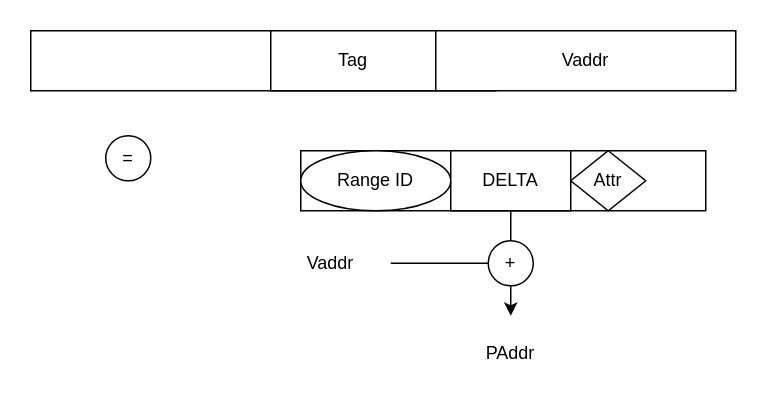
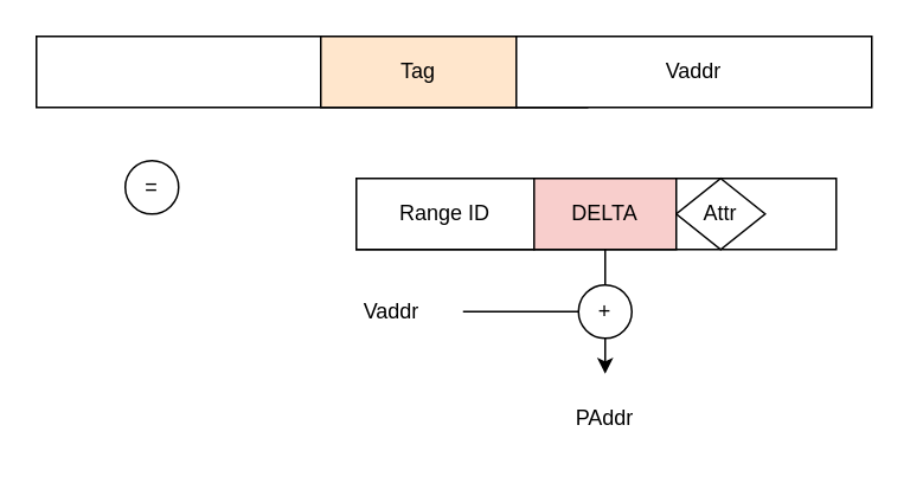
  <mxCell id="0" />
  <mxCell id="1" parent="0" />
  <mxCell id="2" value="" style="rounded=0;whiteSpace=wrap;html=1;" vertex="1" parent="1"><mxGeometry x="20" y="20" width="310" height="40" as="geometry" /></mxCell>
- <mxCell id="3" value="Tag" style="rounded=0;whiteSpace=wrap;html=1;" vertex="1" parent="1"><mxGeometry x="180" y="20" width="110" height="40" as="geometry" /></mxCell>
+ <mxCell id="3" value="Tag" style="rounded=0;whiteSpace=wrap;html=1;fillColor=#ffe6cc;" vertex="1" parent="1"><mxGeometry x="180" y="20" width="110" height="40" as="geometry" /></mxCell>
  <mxCell id="4" value="Vaddr" style="rounded=0;whiteSpace=wrap;html=1;" vertex="1" parent="1"><mxGeometry x="290" y="20" width="200" height="40" as="geometry" /></mxCell>
  <mxCell id="5" value="" style="rounded=0;whiteSpace=wrap;html=1;" vertex="1" parent="1"><mxGeometry x="200" y="100" width="270" height="40" as="geometry" /></mxCell>
- <mxCell id="6" value="Range ID" style="ellipse;whiteSpace=wrap;html=1;" vertex="1" parent="1"><mxGeometry x="200" y="100" width="100" height="40" as="geometry" /></mxCell>
+ <mxCell id="6" value="Range ID" style="rounded=0;whiteSpace=wrap;html=1;" vertex="1" parent="1"><mxGeometry x="200" y="100" width="100" height="40" as="geometry" /></mxCell>
  <mxCell id="7" value="Attr" style="rhombus;whiteSpace=wrap;html=1;" vertex="1" parent="1"><mxGeometry x="380" y="100" width="50" height="40" as="geometry" /></mxCell>
- <mxCell id="8" value="DELTA" style="rounded=0;whiteSpace=wrap;html=1;" vertex="1" parent="1"><mxGeometry x="300" y="100" width="80" height="40" as="geometry" /></mxCell>
+ <mxCell id="8" value="DELTA" style="rounded=0;whiteSpace=wrap;html=1;fillColor=#f8cecc;" vertex="1" parent="1"><mxGeometry x="300" y="100" width="80" height="40" as="geometry" /></mxCell>
  <mxCell id="9" value="=" style="ellipse;whiteSpace=wrap;html=1;aspect=fixed;" vertex="1" parent="1"><mxGeometry x="70" y="90" width="30" height="30" as="geometry" /></mxCell>
  <mxCell id="10" value="" style="endArrow=classic;html=1;rounded=0;exitX=0.5;exitY=1;exitDx=0;exitDy=0;" edge="1" parent="1" source="11"><mxGeometry width="50" height="50" relative="1" as="geometry"><mxPoint x="350" y="300" as="sourcePoint" /><mxPoint x="340" y="210" as="targetPoint" /></mxGeometry></mxCell>
  <mxCell id="11" value="+" style="ellipse;whiteSpace=wrap;html=1;aspect=fixed;" vertex="1" parent="1"><mxGeometry x="325" y="160" width="30" height="30" as="geometry" /></mxCell>
  <mxCell id="12" value="" style="endArrow=none;html=1;rounded=0;entryX=0.5;entryY=1;entryDx=0;entryDy=0;exitX=0.5;exitY=0;exitDx=0;exitDy=0;" edge="1" parent="1" source="11" target="8"><mxGeometry width="50" height="50" relative="1" as="geometry"><mxPoint x="340" y="150" as="sourcePoint" /><mxPoint x="400" y="250" as="targetPoint" /></mxGeometry></mxCell>
  <mxCell id="13" value="" style="endArrow=none;html=1;rounded=0;entryX=0;entryY=0.5;entryDx=0;entryDy=0;" edge="1" parent="1" target="11"><mxGeometry width="50" height="50" relative="1" as="geometry"><mxPoint x="260" y="175" as="sourcePoint" /><mxPoint x="400" y="170" as="targetPoint" /></mxGeometry></mxCell>
  <mxCell id="14" value="Vaddr" style="text;html=1;strokeColor=none;fillColor=none;align=center;verticalAlign=middle;whiteSpace=wrap;rounded=0;" vertex="1" parent="1"><mxGeometry x="190" y="160" width="60" height="30" as="geometry" /></mxCell>
  <mxCell id="15" value="PAddr" style="text;html=1;strokeColor=none;fillColor=none;align=center;verticalAlign=middle;whiteSpace=wrap;rounded=0;" vertex="1" parent="1"><mxGeometry x="310" y="220" width="60" height="30" as="geometry" /></mxCell>
